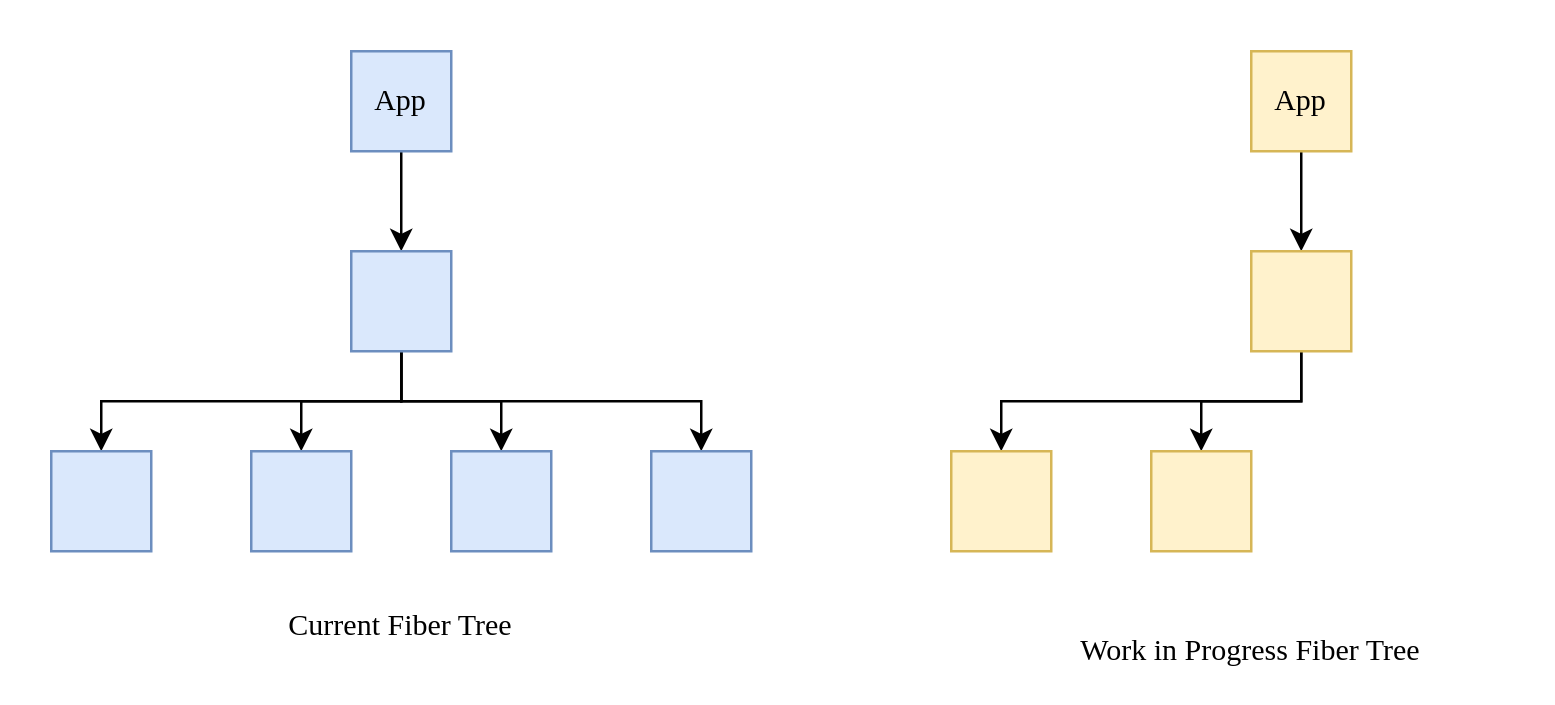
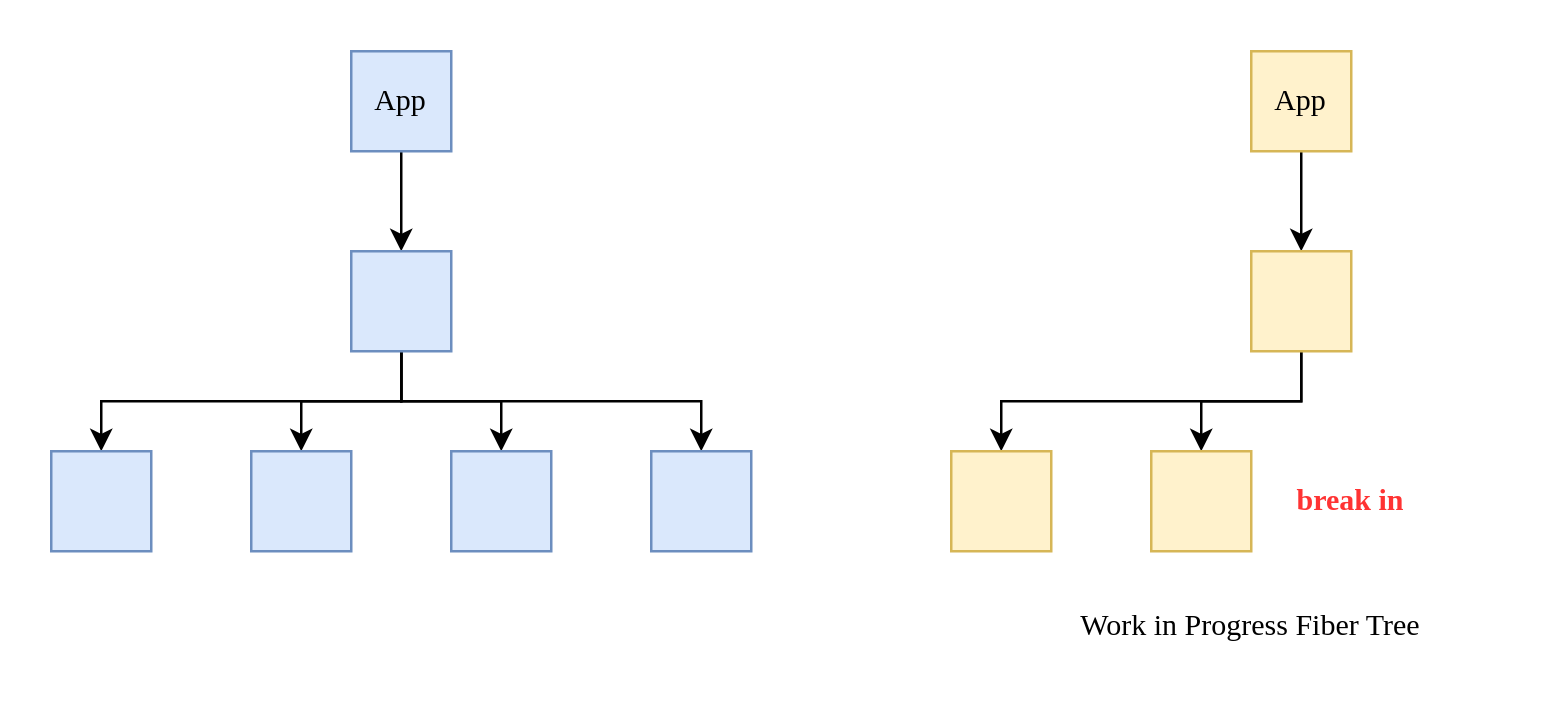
  <mxCell id="0" />
  <mxCell id="1" parent="0" />
  <mxCell id="2" value="" style="edgeStyle=orthogonalEdgeStyle;rounded=0;orthogonalLoop=1;jettySize=auto;html=1;fontFamily=Comic Sans MS;" parent="1" source="3" target="8" edge="1"><mxGeometry relative="1" as="geometry" /></mxCell>
  <mxCell id="3" value="App" style="rounded=0;whiteSpace=wrap;html=1;fillColor=#dae8fc;strokeColor=#6c8ebf;fontFamily=Comic Sans MS;" parent="1" vertex="1"><mxGeometry x="140" y="20" width="40" height="40" as="geometry" /></mxCell>
  <mxCell id="4" value="" style="edgeStyle=orthogonalEdgeStyle;rounded=0;orthogonalLoop=1;jettySize=auto;html=1;exitX=0.5;exitY=1;exitDx=0;exitDy=0;fontFamily=Comic Sans MS;" parent="1" source="8" target="9" edge="1"><mxGeometry relative="1" as="geometry" /></mxCell>
  <mxCell id="5" value="" style="edgeStyle=orthogonalEdgeStyle;rounded=0;orthogonalLoop=1;jettySize=auto;html=1;fontFamily=Comic Sans MS;" parent="1" source="8" target="10" edge="1"><mxGeometry relative="1" as="geometry" /></mxCell>
  <mxCell id="6" style="edgeStyle=orthogonalEdgeStyle;rounded=0;orthogonalLoop=1;jettySize=auto;html=1;fontFamily=Comic Sans MS;" parent="1" source="8" target="11" edge="1"><mxGeometry relative="1" as="geometry" /></mxCell>
  <mxCell id="7" style="edgeStyle=orthogonalEdgeStyle;rounded=0;orthogonalLoop=1;jettySize=auto;html=1;entryX=0.5;entryY=0;entryDx=0;entryDy=0;exitX=0.5;exitY=1;exitDx=0;exitDy=0;fontFamily=Comic Sans MS;" parent="1" source="8" target="12" edge="1"><mxGeometry relative="1" as="geometry" /></mxCell>
  <mxCell id="8" value="" style="rounded=0;whiteSpace=wrap;html=1;fillColor=#dae8fc;strokeColor=#6c8ebf;fontFamily=Comic Sans MS;" parent="1" vertex="1"><mxGeometry x="140" y="100" width="40" height="40" as="geometry" /></mxCell>
  <mxCell id="9" value="" style="rounded=0;whiteSpace=wrap;html=1;fillColor=#dae8fc;strokeColor=#6c8ebf;fontFamily=Comic Sans MS;" parent="1" vertex="1"><mxGeometry x="20" y="180" width="40" height="40" as="geometry" /></mxCell>
  <mxCell id="10" value="" style="rounded=0;whiteSpace=wrap;html=1;fillColor=#dae8fc;strokeColor=#6c8ebf;fontFamily=Comic Sans MS;" parent="1" vertex="1"><mxGeometry x="100" y="180" width="40" height="40" as="geometry" /></mxCell>
  <mxCell id="11" value="" style="rounded=0;whiteSpace=wrap;html=1;fillColor=#dae8fc;strokeColor=#6c8ebf;fontFamily=Comic Sans MS;" parent="1" vertex="1"><mxGeometry x="180" y="180" width="40" height="40" as="geometry" /></mxCell>
  <mxCell id="12" value="" style="rounded=0;whiteSpace=wrap;html=1;fillColor=#dae8fc;strokeColor=#6c8ebf;fontFamily=Comic Sans MS;" parent="1" vertex="1"><mxGeometry x="260" y="180" width="40" height="40" as="geometry" /></mxCell>
  <mxCell id="13" value="" style="edgeStyle=orthogonalEdgeStyle;rounded=0;orthogonalLoop=1;jettySize=auto;html=1;fontFamily=Comic Sans MS;" parent="1" source="14" target="17" edge="1"><mxGeometry relative="1" as="geometry" /></mxCell>
  <mxCell id="14" value="App" style="rounded=0;whiteSpace=wrap;html=1;fillColor=#fff2cc;strokeColor=#d6b656;fontFamily=Comic Sans MS;" parent="1" vertex="1"><mxGeometry x="500" y="20" width="40" height="40" as="geometry" /></mxCell>
  <mxCell id="15" value="" style="edgeStyle=orthogonalEdgeStyle;rounded=0;orthogonalLoop=1;jettySize=auto;html=1;exitX=0.5;exitY=1;exitDx=0;exitDy=0;fontFamily=Comic Sans MS;" parent="1" source="17" target="18" edge="1"><mxGeometry relative="1" as="geometry" /></mxCell>
  <mxCell id="16" value="" style="edgeStyle=orthogonalEdgeStyle;rounded=0;orthogonalLoop=1;jettySize=auto;html=1;fontFamily=Comic Sans MS;" parent="1" source="17" target="19" edge="1"><mxGeometry relative="1" as="geometry" /></mxCell>
  <mxCell id="17" value="" style="rounded=0;whiteSpace=wrap;html=1;fillColor=#fff2cc;strokeColor=#d6b656;fontFamily=Comic Sans MS;" parent="1" vertex="1"><mxGeometry x="500" y="100" width="40" height="40" as="geometry" /></mxCell>
  <mxCell id="18" value="" style="rounded=0;whiteSpace=wrap;html=1;fillColor=#fff2cc;strokeColor=#d6b656;fontFamily=Comic Sans MS;" parent="1" vertex="1"><mxGeometry x="380" y="180" width="40" height="40" as="geometry" /></mxCell>
  <mxCell id="19" value="" style="rounded=0;whiteSpace=wrap;html=1;fillColor=#fff2cc;strokeColor=#d6b656;fontFamily=Comic Sans MS;" parent="1" vertex="1"><mxGeometry x="460" y="180" width="40" height="40" as="geometry" /></mxCell>
- <mxCell id="20" value="Current Fiber Tree" style="text;html=1;strokeColor=none;fillColor=none;align=center;verticalAlign=middle;whiteSpace=wrap;rounded=0;fontFamily=Comic Sans MS;" parent="1" vertex="1"><mxGeometry x="100" y="240" width="120" height="20" as="geometry" /></mxCell>
- <mxCell id="21" value="Work in Progress Fiber Tree" style="text;html=1;strokeColor=none;fillColor=none;align=center;verticalAlign=middle;whiteSpace=wrap;rounded=0;fontFamily=Comic Sans MS;" parent="1" vertex="1"><mxGeometry x="400" y="250" width="200" height="20" as="geometry" /></mxCell>
+ <mxCell id="21" value="Work in Progress Fiber Tree" style="text;html=1;strokeColor=none;fillColor=none;align=center;verticalAlign=middle;whiteSpace=wrap;rounded=0;fontFamily=Comic Sans MS;" parent="1" vertex="1"><mxGeometry x="400" y="240" width="200" height="20" as="geometry" /></mxCell>
+ <mxCell id="22" value="&lt;b&gt;break in&lt;/b&gt;" style="text;html=1;strokeColor=none;fillColor=none;align=center;verticalAlign=middle;whiteSpace=wrap;rounded=0;fontColor=#FF3333;fontFamily=Comic Sans MS;" parent="1" vertex="1"><mxGeometry x="500" y="190" width="80" height="20" as="geometry" /></mxCell>
